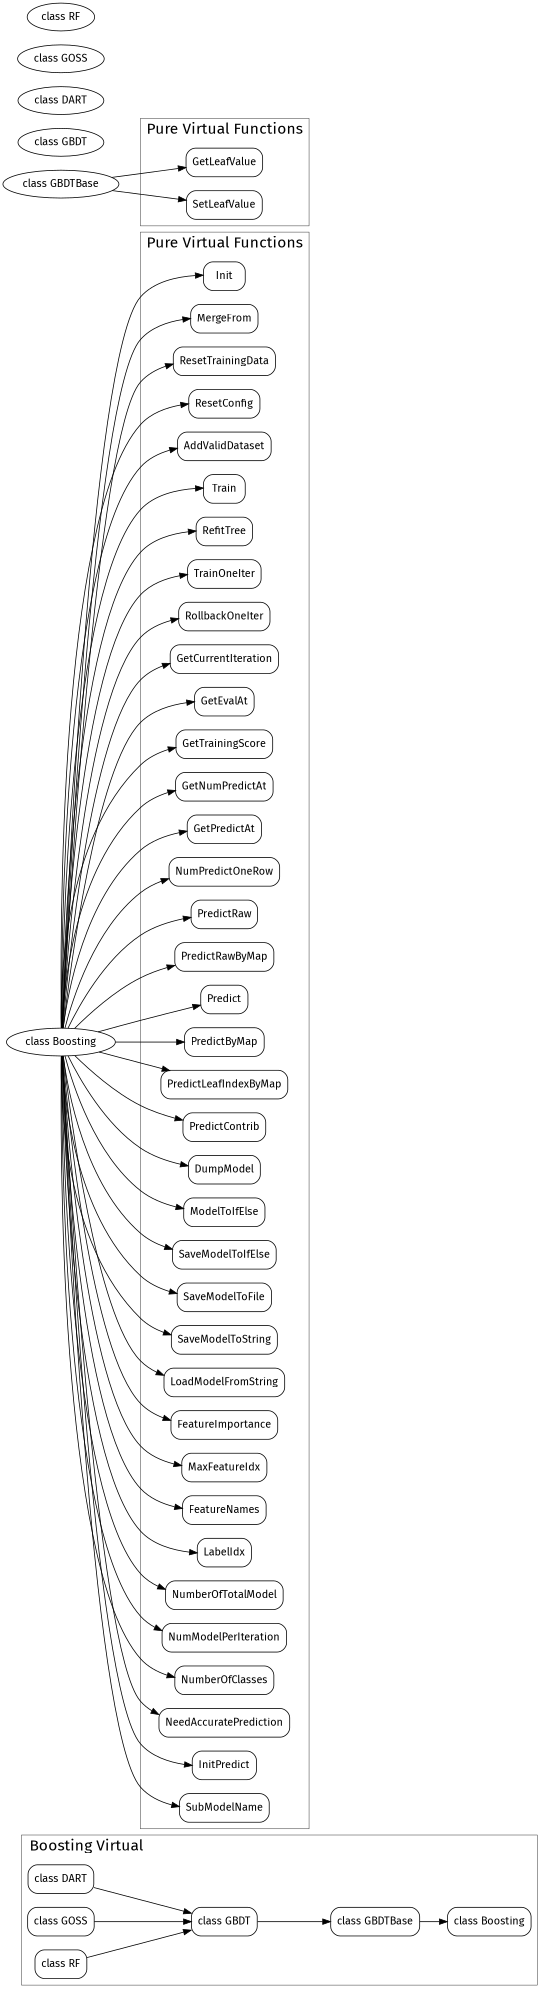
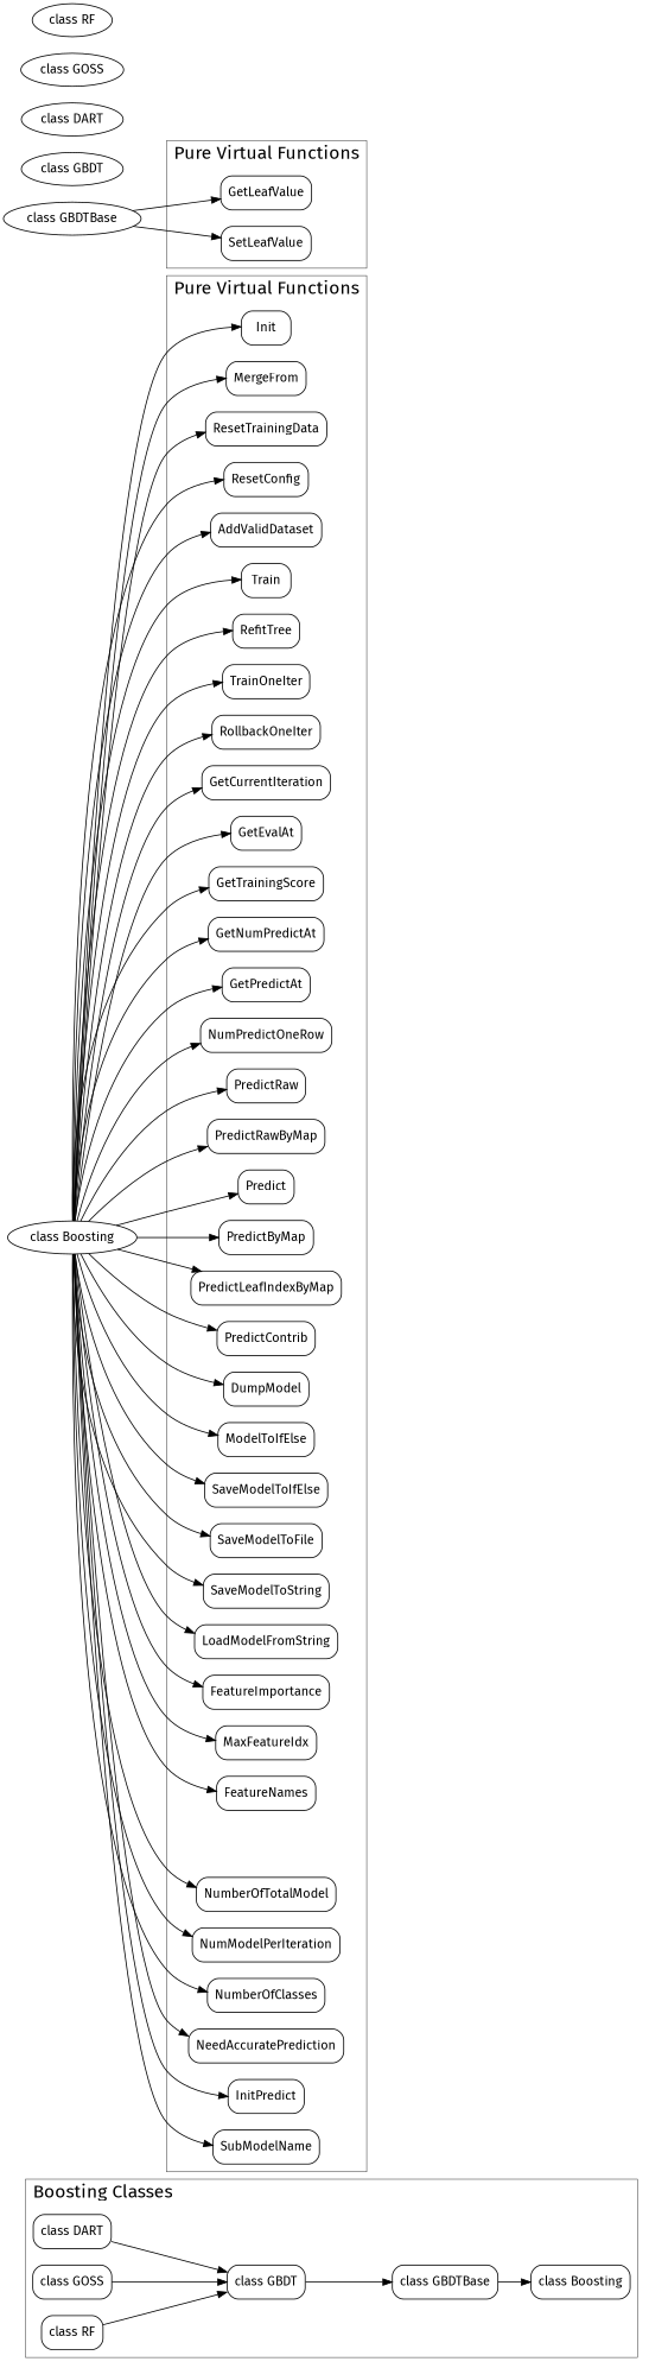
  digraph {
    compound=true
    fontname="Fira Sans"
    fontsize=20
    forcelabels=true
    penwidth=0.5
    rankdir=LR
    ranksep=0.5
    node [fontname="Fira Sans" shape=Mrecord]
    edge [fontname="Fira Sans"]
    n1 [label="class Boosting"]
    n2 [label="class GBDTBase"]
    n3 [label="class GBDT"]
    n4 [label="class DART"]
    n5 [label="class GOSS"]
    n6 [label="class RF"]
    Init
    MergeFrom
    ResetTrainingData
    ResetConfig
    AddValidDataset
    Train
    RefitTree
    TrainOneIter
    RollbackOneIter
    GetCurrentIteration
    GetEvalAt
    GetTrainingScore
    GetNumPredictAt
    GetPredictAt
    NumPredictOneRow
    PredictRaw
    PredictRawByMap
    Predict
    PredictByMap
    PredictLeafIndexByMap
    PredictContrib
    DumpModel
    ModelToIfElse
    SaveModelToIfElse
    SaveModelToFile
    SaveModelToString
    LoadModelFromString
    FeatureImportance
    MaxFeatureIdx
    FeatureNames
-   LabelIdx
    NumberOfTotalModel
    NumModelPerIteration
    NumberOfClasses
    NeedAccuratePrediction
    InitPredict
    SubModelName
    GetLeafValue
    SetLeafValue
    n46 [label="class Boosting" shape=""]
    n47 [label="class GBDTBase" shape=""]
    n48 [label="class GBDT" shape=""]
    n49 [label="class DART" shape=""]
    n50 [label="class GOSS" shape=""]
    n51 [label="class RF" shape=""]
    subgraph cluster_1 {
-     label="Boosting Virtual"
+     label="Boosting Classes"
      labeljust=left
      n1
      n2
      n3
      n4
      n5
      n6
    }
    subgraph cluster_2 {
      label="Pure Virtual Functions"
      labeljust=left
      Init
      MergeFrom
      ResetTrainingData
      ResetConfig
      AddValidDataset
      Train
      RefitTree
      TrainOneIter
      RollbackOneIter
      GetCurrentIteration
      GetEvalAt
      GetTrainingScore
      GetNumPredictAt
      GetPredictAt
      NumPredictOneRow
      PredictRaw
      PredictRawByMap
      Predict
      PredictByMap
      PredictLeafIndexByMap
      PredictContrib
      DumpModel
      ModelToIfElse
      SaveModelToIfElse
      SaveModelToFile
      SaveModelToString
      LoadModelFromString
      FeatureImportance
      MaxFeatureIdx
      FeatureNames
-     LabelIdx
      NumberOfTotalModel
      NumModelPerIteration
      NumberOfClasses
      NeedAccuratePrediction
      InitPredict
      SubModelName
    }
    subgraph cluster_3 {
      label="Pure Virtual Functions"
      labeljust=left
      GetLeafValue
      SetLeafValue
    }
    n2 -> n1
    n3 -> n2
    n4 -> n3
    n5 -> n3
    n6 -> n3
    n46 -> Init
    n46 -> MergeFrom
    n46 -> ResetTrainingData
    n46 -> ResetConfig
    n46 -> AddValidDataset
    n46 -> Train
    n46 -> RefitTree
    n46 -> TrainOneIter
    n46 -> RollbackOneIter
    n46 -> GetCurrentIteration
    n46 -> GetEvalAt
    n46 -> GetTrainingScore
    n46 -> GetNumPredictAt
    n46 -> GetPredictAt
    n46 -> NumPredictOneRow
    n46 -> PredictRaw
    n46 -> PredictRawByMap
    n46 -> Predict
    n46 -> PredictByMap
    n46 -> PredictLeafIndexByMap
    n46 -> PredictContrib
    n46 -> DumpModel
    n46 -> ModelToIfElse
    n46 -> SaveModelToIfElse
    n46 -> SaveModelToFile
    n46 -> SaveModelToString
    n46 -> LoadModelFromString
    n46 -> FeatureImportance
    n46 -> MaxFeatureIdx
    n46 -> FeatureNames
-   n46 -> LabelIdx
    n46 -> NumberOfTotalModel
    n46 -> NumModelPerIteration
    n46 -> NumberOfClasses
    n46 -> NeedAccuratePrediction
    n46 -> InitPredict
    n46 -> SubModelName
    n47 -> GetLeafValue
    n47 -> SetLeafValue
  }
